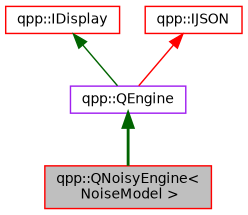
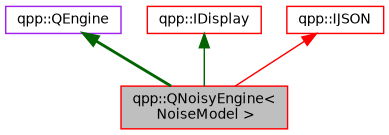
  digraph {
    node [color=red fillcolor=white fontname=Helvetica fontsize=10 shape=record style=filled]
    edge [color=darkgreen dir=back fontname=Helvetica fontsize=10 labelfontname=Helvetica labelfontsize=10 style=solid]
    n1 [fillcolor=grey75 fontcolor=black height=0.2 label="qpp::QNoisyEngine\<\l NoiseModel \>" width=0.4]
    n2 [color=purple height=0.2 label="qpp::QEngine" width=0.4]
    n3 [height=0.2 label="qpp::IDisplay" width=0.4]
    n4 [height=0.2 label="qpp::IJSON" width=0.4]
    n2 -> n1 [style=bold]
-   n3 -> n2
-   n4 -> n2 [color=red]
+   n3 -> n1
+   n4 -> n1 [color=red]
  }
